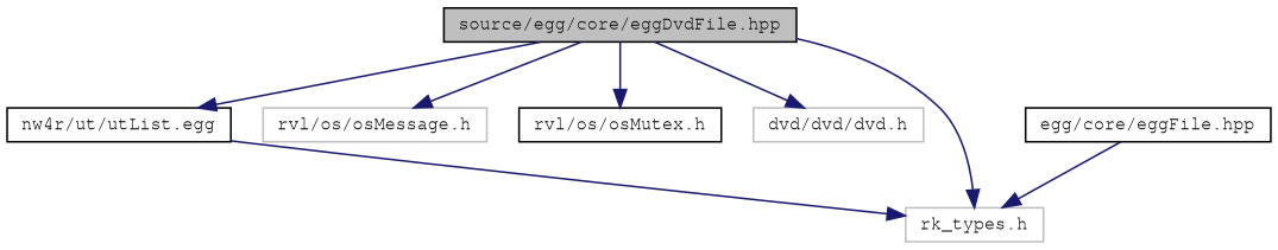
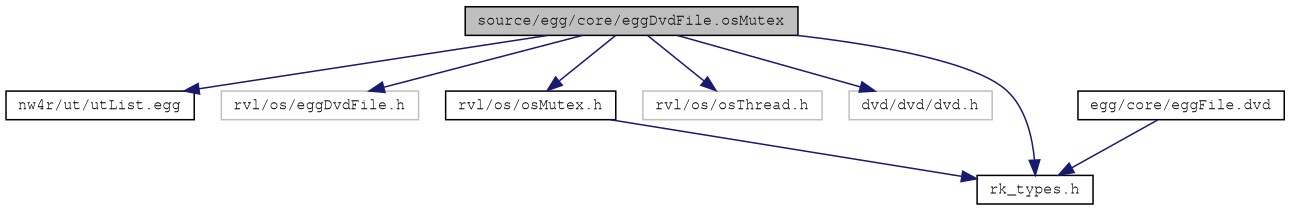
  digraph {
    node [color=black fillcolor=white fontname=FreeMono fontsize=10 shape=record style=filled]
    edge [color=midnightblue fontname=FreeMono fontsize=10 labelfontname=FreeMono labelfontsize=10 style=solid]
-   n1 [fillcolor=grey75 fontcolor=black height=0.2 label="source/egg/core/eggDvdFile.hpp" width=0.4]
+   n1 [fillcolor=grey75 fontcolor=black height=0.2 label="source/egg/core/eggDvdFile.osMutex" width=0.4]
    n2 [height=0.2 label="nw4r/ut/utList.egg" width=0.4]
-   n3 [color=grey75 height=0.2 label="rvl/os/osMessage.h" width=0.4]
+   n3 [color=grey75 height=0.2 label="rvl/os/eggDvdFile.h" width=0.4]
    n4 [height=0.2 label="rvl/os/osMutex.h" width=0.4]
+   n5 [color=grey75 height=0.2 label="rvl/os/osThread.h" width=0.4]
    n6 [color=grey75 height=0.2 label="dvd/dvd/dvd.h" width=0.4]
-   n7 [color=grey75 height=0.2 label="rk_types.h" width=0.4]
-   n8 [height=0.2 label="egg/core/eggFile.hpp" width=0.4]
+   n7 [height=0.2 label="rk_types.h" width=0.4]
+   n8 [height=0.2 label="egg/core/eggFile.dvd" width=0.4]
    n1 -> n2
    n1 -> n3
    n1 -> n4
+   n1 -> n5
    n1 -> n6
    n1 -> n7
-   n2 -> n7
+   n4 -> n7
    n8 -> n7
  }
